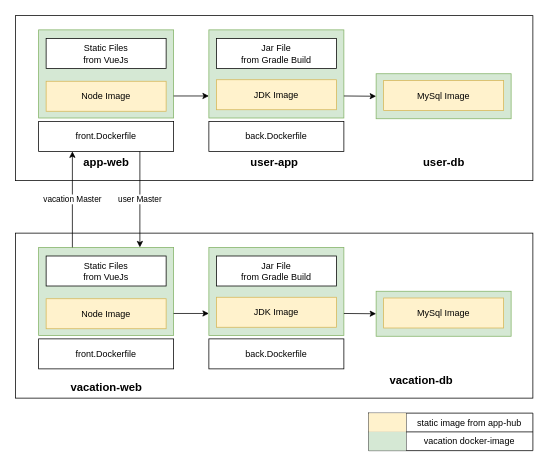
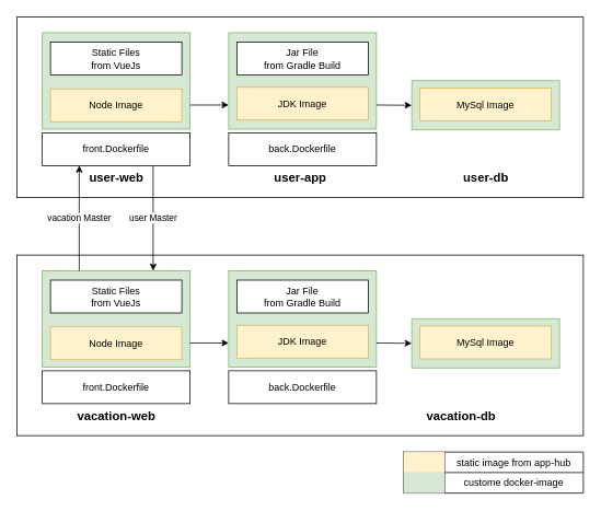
  <mxCell id="0" />
  <mxCell id="1" parent="0" />
  <mxCell id="2" value="" style="rounded=0;whiteSpace=wrap;html=1;" parent="1" vertex="1"><mxGeometry x="20" y="310" width="690" height="220" as="geometry" /></mxCell>
  <mxCell id="3" value="" style="rounded=0;whiteSpace=wrap;html=1;fillColor=#d5e8d4;strokeColor=#82b366;" parent="1" vertex="1"><mxGeometry x="51" y="329" width="180" height="117.5" as="geometry" /></mxCell>
- <mxCell id="4" value="&lt;span style=&quot;font-size: 15px&quot;&gt;vacation-web&lt;/span&gt;" style="text;html=1;align=center;verticalAlign=middle;resizable=0;points=[];autosize=1;fontStyle=1;fontSize=15;" parent="1" vertex="1"><mxGeometry x="86" y="505" width="110" height="20" as="geometry" /></mxCell>
+ <mxCell id="4" value="&lt;span style=&quot;font-size: 15px&quot;&gt;vacation-web&lt;/span&gt;" style="text;html=1;align=center;verticalAlign=middle;resizable=0;points=[];autosize=1;fontStyle=1;fontSize=15;" parent="1" vertex="1"><mxGeometry x="86" y="495" width="110" height="20" as="geometry" /></mxCell>
  <mxCell id="5" value="Node Image" style="rounded=0;whiteSpace=wrap;html=1;fillColor=#fff2cc;strokeColor=#d6b656;" parent="1" vertex="1"><mxGeometry x="61" y="397.5" width="160" height="40" as="geometry" /></mxCell>
  <mxCell id="6" value="" style="rounded=0;whiteSpace=wrap;html=1;fillColor=#d5e8d4;strokeColor=#82b366;" parent="1" vertex="1"><mxGeometry x="278" y="329" width="180" height="117.5" as="geometry" /></mxCell>
  <mxCell id="7" value="JDK Image" style="rounded=0;whiteSpace=wrap;html=1;fillColor=#fff2cc;strokeColor=#d6b656;" parent="1" vertex="1"><mxGeometry x="288" y="395.5" width="160" height="40" as="geometry" /></mxCell>
  <mxCell id="8" value="Jar File&lt;br&gt;from Gradle Build" style="rounded=0;whiteSpace=wrap;html=1;" parent="1" vertex="1"><mxGeometry x="288" y="340.5" width="160" height="40" as="geometry" /></mxCell>
  <mxCell id="9" value="" style="rounded=0;whiteSpace=wrap;html=1;fillColor=#d5e8d4;strokeColor=#82b366;" parent="1" vertex="1"><mxGeometry x="501" y="387.5" width="180" height="60" as="geometry" /></mxCell>
  <mxCell id="10" value="MySql Image" style="rounded=0;whiteSpace=wrap;html=1;fillColor=#fff2cc;strokeColor=#d6b656;" parent="1" vertex="1"><mxGeometry x="511" y="396.5" width="160" height="40" as="geometry" /></mxCell>
  <mxCell id="11" value="front.Dockerfile" style="rounded=0;whiteSpace=wrap;html=1;" parent="1" vertex="1"><mxGeometry x="51" y="451" width="180" height="40" as="geometry" /></mxCell>
  <mxCell id="12" value="back.Dockerfile" style="rounded=0;whiteSpace=wrap;html=1;" parent="1" vertex="1"><mxGeometry x="278" y="451" width="180" height="40" as="geometry" /></mxCell>
  <mxCell id="13" value="&lt;span style=&quot;font-size: 15px&quot;&gt;vacation-db&lt;/span&gt;" style="text;html=1;align=center;verticalAlign=middle;resizable=0;points=[];autosize=1;fontStyle=1;fontSize=15;" parent="1" vertex="1"><mxGeometry x="511" y="495" width="100" height="20" as="geometry" /></mxCell>
  <mxCell id="14" value="" style="endArrow=classic;html=1;entryX=0;entryY=0.5;entryDx=0;entryDy=0;exitX=1;exitY=0.75;exitDx=0;exitDy=0;" parent="1" source="6" target="9" edge="1"><mxGeometry width="50" height="50" relative="1" as="geometry"><mxPoint x="455" y="385.5" as="sourcePoint" /><mxPoint x="501" y="384" as="targetPoint" /></mxGeometry></mxCell>
  <mxCell id="15" value="" style="endArrow=classic;html=1;entryX=0;entryY=0.75;entryDx=0;entryDy=0;exitX=1;exitY=0.75;exitDx=0;exitDy=0;" parent="1" source="3" target="6" edge="1"><mxGeometry width="50" height="50" relative="1" as="geometry"><mxPoint x="231" y="431" as="sourcePoint" /><mxPoint x="511" y="394" as="targetPoint" /></mxGeometry></mxCell>
  <mxCell id="16" value="" style="shape=table;html=1;whiteSpace=wrap;startSize=0;container=1;collapsible=0;childLayout=tableLayout;" parent="1" vertex="1"><mxGeometry x="491" y="550" width="219" height="50" as="geometry" /></mxCell>
  <mxCell id="17" value="" style="shape=partialRectangle;html=1;whiteSpace=wrap;collapsible=0;dropTarget=0;pointerEvents=0;fillColor=none;top=0;left=0;bottom=0;right=0;points=[[0,0.5],[1,0.5]];portConstraint=eastwest;" parent="16" vertex="1"><mxGeometry width="219" height="25" as="geometry" /></mxCell>
  <mxCell id="18" value="" style="shape=partialRectangle;html=1;whiteSpace=wrap;connectable=0;overflow=hidden;fillColor=#fff2cc;top=0;left=0;bottom=0;right=0;strokeColor=#d6b656;" parent="17" vertex="1"><mxGeometry width="50" height="25" as="geometry" /></mxCell>
  <mxCell id="19" value="static image from app-hub" style="shape=partialRectangle;html=1;whiteSpace=wrap;connectable=0;overflow=hidden;fillColor=none;top=0;left=0;bottom=0;right=0;" parent="17" vertex="1"><mxGeometry x="50" width="169" height="25" as="geometry" /></mxCell>
  <mxCell id="20" value="" style="shape=partialRectangle;html=1;whiteSpace=wrap;collapsible=0;dropTarget=0;pointerEvents=0;fillColor=none;top=0;left=0;bottom=0;right=0;points=[[0,0.5],[1,0.5]];portConstraint=eastwest;" parent="16" vertex="1"><mxGeometry y="25" width="219" height="25" as="geometry" /></mxCell>
  <mxCell id="21" value="" style="shape=partialRectangle;html=1;whiteSpace=wrap;connectable=0;overflow=hidden;fillColor=#d5e8d4;top=0;left=0;bottom=0;right=0;strokeColor=#82b366;" parent="20" vertex="1"><mxGeometry width="50" height="25" as="geometry" /></mxCell>
- <mxCell id="22" value="vacation docker-image" style="shape=partialRectangle;html=1;whiteSpace=wrap;connectable=0;overflow=hidden;fillColor=none;top=0;left=0;bottom=0;right=0;" parent="20" vertex="1"><mxGeometry x="50" width="169" height="25" as="geometry" /></mxCell>
+ <mxCell id="22" value="custome docker-image" style="shape=partialRectangle;html=1;whiteSpace=wrap;connectable=0;overflow=hidden;fillColor=none;top=0;left=0;bottom=0;right=0;" parent="20" vertex="1"><mxGeometry x="50" width="169" height="25" as="geometry" /></mxCell>
  <mxCell id="23" value="Static Files&lt;br&gt;from VueJs" style="rounded=0;whiteSpace=wrap;html=1;" vertex="1" parent="1"><mxGeometry x="61" y="340.5" width="160" height="40" as="geometry" /></mxCell>
  <mxCell id="24" value="" style="rounded=0;whiteSpace=wrap;html=1;" vertex="1" parent="1"><mxGeometry x="20" y="20" width="690" height="220" as="geometry" /></mxCell>
  <mxCell id="25" value="" style="rounded=0;whiteSpace=wrap;html=1;fillColor=#d5e8d4;strokeColor=#82b366;" vertex="1" parent="1"><mxGeometry x="51" y="39" width="180" height="117.5" as="geometry" /></mxCell>
- <mxCell id="26" value="&lt;span style=&quot;font-size: 15px&quot;&gt;app-web&lt;/span&gt;" style="text;html=1;align=center;verticalAlign=middle;resizable=0;points=[];autosize=1;fontStyle=1;fontSize=15;" vertex="1" parent="1"><mxGeometry x="101" y="205" width="80" height="20" as="geometry" /></mxCell>
+ <mxCell id="26" value="&lt;span style=&quot;font-size: 15px&quot;&gt;user-web&lt;/span&gt;" style="text;html=1;align=center;verticalAlign=middle;resizable=0;points=[];autosize=1;fontStyle=1;fontSize=15;" vertex="1" parent="1"><mxGeometry x="101" y="205" width="80" height="20" as="geometry" /></mxCell>
  <mxCell id="27" value="Node Image" style="rounded=0;whiteSpace=wrap;html=1;fillColor=#fff2cc;strokeColor=#d6b656;" vertex="1" parent="1"><mxGeometry x="61" y="107.5" width="160" height="40" as="geometry" /></mxCell>
  <mxCell id="28" value="" style="rounded=0;whiteSpace=wrap;html=1;fillColor=#d5e8d4;strokeColor=#82b366;" vertex="1" parent="1"><mxGeometry x="278" y="39" width="180" height="117.5" as="geometry" /></mxCell>
  <mxCell id="29" value="JDK Image" style="rounded=0;whiteSpace=wrap;html=1;fillColor=#fff2cc;strokeColor=#d6b656;" vertex="1" parent="1"><mxGeometry x="288" y="105.5" width="160" height="40" as="geometry" /></mxCell>
  <mxCell id="30" value="Jar File&lt;br&gt;from Gradle Build" style="rounded=0;whiteSpace=wrap;html=1;" vertex="1" parent="1"><mxGeometry x="288" y="50.5" width="160" height="40" as="geometry" /></mxCell>
  <mxCell id="31" value="" style="rounded=0;whiteSpace=wrap;html=1;fillColor=#d5e8d4;strokeColor=#82b366;" vertex="1" parent="1"><mxGeometry x="501" y="97.5" width="180" height="60" as="geometry" /></mxCell>
  <mxCell id="32" value="MySql Image" style="rounded=0;whiteSpace=wrap;html=1;fillColor=#fff2cc;strokeColor=#d6b656;" vertex="1" parent="1"><mxGeometry x="511" y="106.5" width="160" height="40" as="geometry" /></mxCell>
  <mxCell id="33" value="front.Dockerfile" style="rounded=0;whiteSpace=wrap;html=1;" vertex="1" parent="1"><mxGeometry x="51" y="161" width="180" height="40" as="geometry" /></mxCell>
  <mxCell id="34" value="back.Dockerfile" style="rounded=0;whiteSpace=wrap;html=1;" vertex="1" parent="1"><mxGeometry x="278" y="161" width="180" height="40" as="geometry" /></mxCell>
  <mxCell id="35" value="&lt;span style=&quot;font-size: 15px&quot;&gt;user-app&lt;/span&gt;" style="text;html=1;align=center;verticalAlign=middle;resizable=0;points=[];autosize=1;fontStyle=1;fontSize=15;" vertex="1" parent="1"><mxGeometry x="325" y="205" width="80" height="20" as="geometry" /></mxCell>
  <mxCell id="36" value="&lt;span style=&quot;font-size: 15px&quot;&gt;user-db&lt;/span&gt;" style="text;html=1;align=center;verticalAlign=middle;resizable=0;points=[];autosize=1;fontStyle=1;fontSize=15;" vertex="1" parent="1"><mxGeometry x="556" y="205" width="70" height="20" as="geometry" /></mxCell>
  <mxCell id="37" value="" style="endArrow=classic;html=1;entryX=0;entryY=0.5;entryDx=0;entryDy=0;exitX=1;exitY=0.75;exitDx=0;exitDy=0;" edge="1" parent="1" source="28" target="31"><mxGeometry width="50" height="50" relative="1" as="geometry"><mxPoint x="455" y="95.5" as="sourcePoint" /><mxPoint x="501" y="94" as="targetPoint" /></mxGeometry></mxCell>
  <mxCell id="38" value="" style="endArrow=classic;html=1;entryX=0;entryY=0.75;entryDx=0;entryDy=0;exitX=1;exitY=0.75;exitDx=0;exitDy=0;" edge="1" parent="1" source="25" target="28"><mxGeometry width="50" height="50" relative="1" as="geometry"><mxPoint x="231" y="141" as="sourcePoint" /><mxPoint x="511" y="104" as="targetPoint" /></mxGeometry></mxCell>
  <mxCell id="39" value="Static Files&lt;br&gt;from VueJs" style="rounded=0;whiteSpace=wrap;html=1;" vertex="1" parent="1"><mxGeometry x="61" y="50.5" width="160" height="40" as="geometry" /></mxCell>
  <mxCell id="40" value="vacation Master" style="endArrow=classic;html=1;entryX=0.25;entryY=1;entryDx=0;entryDy=0;exitX=0.25;exitY=0;exitDx=0;exitDy=0;" edge="1" parent="1" source="3" target="33"><mxGeometry width="50" height="50" relative="1" as="geometry"><mxPoint x="51" y="300" as="sourcePoint" /><mxPoint x="101" y="250" as="targetPoint" /></mxGeometry></mxCell>
  <mxCell id="41" value="user Master" style="endArrow=classic;html=1;entryX=0.75;entryY=0;entryDx=0;entryDy=0;exitX=0.75;exitY=1;exitDx=0;exitDy=0;" edge="1" parent="1" source="33" target="3"><mxGeometry width="50" height="50" relative="1" as="geometry"><mxPoint x="106" y="339" as="sourcePoint" /><mxPoint x="106" y="211" as="targetPoint" /></mxGeometry></mxCell>
